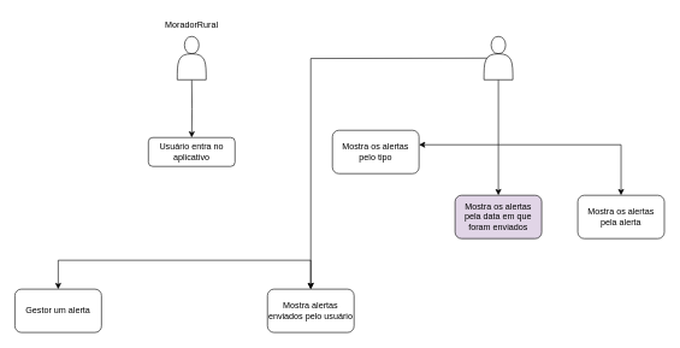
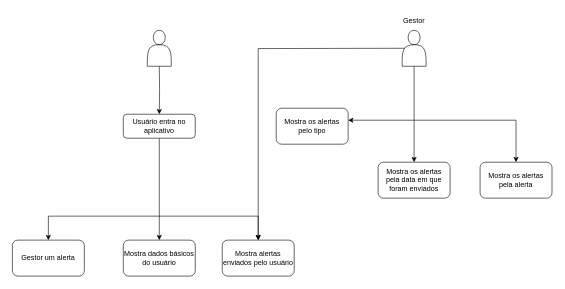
  <mxCell id="0" />
  <mxCell id="1" parent="0" />
+ <mxCell id="2" value="" style="edgeStyle=orthogonalEdgeStyle;rounded=0;orthogonalLoop=1;jettySize=auto;html=1;" edge="1" parent="1" source="3" target="7"><mxGeometry relative="1" as="geometry" /></mxCell>
  <mxCell id="3" value="&lt;div&gt;Usuário entra no aplicativo&lt;/div&gt;" style="rounded=1;whiteSpace=wrap;html=1;fontSize=12;glass=0;strokeWidth=1;shadow=0;" parent="1" vertex="1"><mxGeometry x="205" y="190" width="120" height="40" as="geometry" /></mxCell>
  <mxCell id="4" value="" style="edgeStyle=orthogonalEdgeStyle;rounded=0;orthogonalLoop=1;jettySize=auto;html=1;" edge="1" parent="1" target="3"><mxGeometry relative="1" as="geometry"><mxPoint x="265" y="110" as="sourcePoint" /></mxGeometry></mxCell>
  <mxCell id="5" style="edgeStyle=orthogonalEdgeStyle;rounded=0;orthogonalLoop=1;jettySize=auto;html=1;" edge="1" parent="1" target="8"><mxGeometry relative="1" as="geometry"><mxPoint x="675" y="80" as="sourcePoint" /></mxGeometry></mxCell>
  <mxCell id="6" style="edgeStyle=orthogonalEdgeStyle;rounded=0;orthogonalLoop=1;jettySize=auto;html=1;" edge="1" parent="1" target="12"><mxGeometry relative="1" as="geometry"><mxPoint x="690" y="110" as="sourcePoint" /><Array as="points"><mxPoint x="690" y="200" /><mxPoint x="520" y="200" /></Array></mxGeometry></mxCell>
+ <mxCell id="7" value="&lt;div&gt;Mostra dados básicos do usuário&lt;/div&gt;" style="whiteSpace=wrap;html=1;rounded=1;glass=0;strokeWidth=1;shadow=0;" vertex="1" parent="1"><mxGeometry x="205" y="400" width="120" height="60" as="geometry" /></mxCell>
  <mxCell id="8" value="&lt;div&gt;Mostra alertas enviados pelo usuário&lt;/div&gt;" style="rounded=1;whiteSpace=wrap;html=1;" vertex="1" parent="1"><mxGeometry x="370" y="400" width="120" height="60" as="geometry" /></mxCell>
  <mxCell id="9" value="Gestor um alerta" style="rounded=1;whiteSpace=wrap;html=1;" vertex="1" parent="1"><mxGeometry x="20" y="400" width="120" height="60" as="geometry" /></mxCell>
  <mxCell id="10" value="" style="endArrow=classic;html=1;rounded=0;entryX=0.5;entryY=0;entryDx=0;entryDy=0;" edge="1" parent="1" target="9"><mxGeometry width="50" height="50" relative="1" as="geometry"><mxPoint x="430" y="360" as="sourcePoint" /><mxPoint x="80" y="360" as="targetPoint" /><Array as="points"><mxPoint x="80" y="360" /></Array></mxGeometry></mxCell>
  <mxCell id="11" value="" style="endArrow=classic;html=1;rounded=0;entryX=0.5;entryY=0;entryDx=0;entryDy=0;" edge="1" parent="1" target="8"><mxGeometry width="50" height="50" relative="1" as="geometry"><mxPoint x="430" y="360" as="sourcePoint" /><mxPoint x="500" y="300" as="targetPoint" /></mxGeometry></mxCell>
  <mxCell id="12" value="&lt;div&gt;Mostra os alertas pelo tipo&lt;br&gt;&lt;/div&gt;" style="rounded=1;whiteSpace=wrap;html=1;" vertex="1" parent="1"><mxGeometry x="460" y="180" width="120" height="60" as="geometry" /></mxCell>
- <mxCell id="13" value="&lt;div&gt;Mostra os alertas pela data em que foram enviados&lt;/div&gt;" style="rounded=1;whiteSpace=wrap;html=1;fillColor=#e1d5e7;" vertex="1" parent="1"><mxGeometry x="630" y="270" width="120" height="60" as="geometry" /></mxCell>
+ <mxCell id="13" value="&lt;div&gt;Mostra os alertas pela data em que foram enviados&lt;/div&gt;" style="rounded=1;whiteSpace=wrap;html=1;" vertex="1" parent="1"><mxGeometry x="630" y="270" width="120" height="60" as="geometry" /></mxCell>
  <mxCell id="14" value="&lt;div&gt;Mostra os alertas pela alerta&lt;/div&gt;" style="rounded=1;whiteSpace=wrap;html=1;" vertex="1" parent="1"><mxGeometry x="800" y="270" width="120" height="60" as="geometry" /></mxCell>
  <mxCell id="15" value="" style="endArrow=classic;html=1;rounded=0;" edge="1" parent="1" target="13"><mxGeometry width="50" height="50" relative="1" as="geometry"><mxPoint x="690" y="200" as="sourcePoint" /><mxPoint x="740" y="150" as="targetPoint" /></mxGeometry></mxCell>
  <mxCell id="16" value="" style="endArrow=classic;html=1;rounded=0;entryX=0.5;entryY=0;entryDx=0;entryDy=0;" edge="1" parent="1" target="14"><mxGeometry width="50" height="50" relative="1" as="geometry"><mxPoint x="690" y="200" as="sourcePoint" /><mxPoint x="700" y="280" as="targetPoint" /><Array as="points"><mxPoint x="860" y="200" /></Array></mxGeometry></mxCell>
  <mxCell id="17" value="&lt;div&gt;&lt;br&gt;&lt;/div&gt;&lt;div&gt;&lt;br&gt;&lt;/div&gt;" style="shape=actor;whiteSpace=wrap;html=1;" vertex="1" parent="1"><mxGeometry x="245" y="50" width="40" height="60" as="geometry" /></mxCell>
  <mxCell id="18" value="" style="shape=actor;whiteSpace=wrap;html=1;" vertex="1" parent="1"><mxGeometry x="670" y="50" width="40" height="60" as="geometry" /></mxCell>
- <mxCell id="19" value="MoradorRural" style="text;html=1;strokeColor=none;fillColor=none;align=center;verticalAlign=middle;whiteSpace=wrap;rounded=0;" vertex="1" parent="1"><mxGeometry x="235" y="20" width="60" height="30" as="geometry" /></mxCell>
+ <mxCell id="20" value="Gestor" style="text;html=1;strokeColor=none;fillColor=none;align=center;verticalAlign=middle;whiteSpace=wrap;rounded=0;" vertex="1" parent="1"><mxGeometry x="660" y="20" width="60" height="30" as="geometry" /></mxCell>
